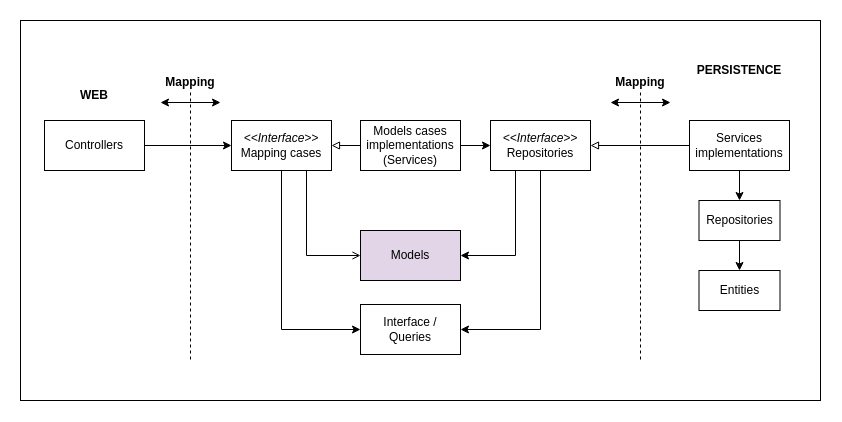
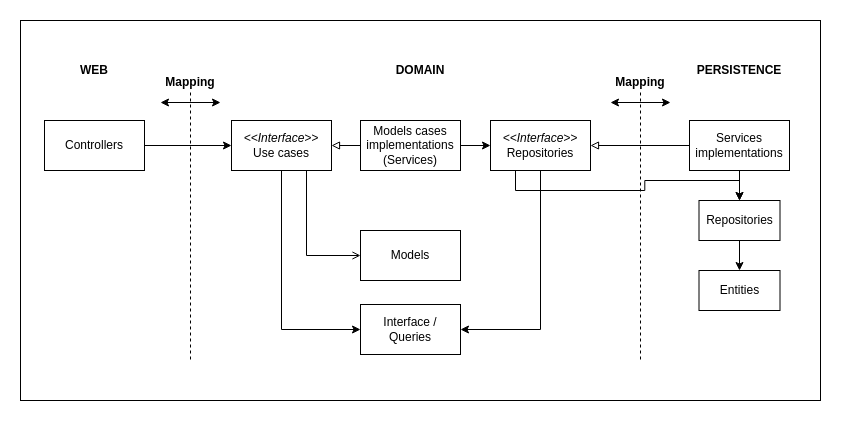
  <mxCell id="0" />
  <mxCell id="1" parent="0" />
  <mxCell id="2" value="" style="rounded=0;whiteSpace=wrap;html=1;" parent="1" vertex="1"><mxGeometry x="20" y="20" width="800" height="380" as="geometry" /></mxCell>
- <mxCell id="3" value="WEB" style="text;html=1;strokeColor=none;fillColor=none;align=center;verticalAlign=middle;whiteSpace=wrap;rounded=0;fontStyle=1" parent="1" vertex="1"><mxGeometry x="74" y="85" width="40" height="20" as="geometry" /></mxCell>
+ <mxCell id="3" value="WEB" style="text;html=1;strokeColor=none;fillColor=none;align=center;verticalAlign=middle;whiteSpace=wrap;rounded=0;fontStyle=1" parent="1" vertex="1"><mxGeometry x="74" y="60" width="40" height="20" as="geometry" /></mxCell>
+ <mxCell id="4" value="DOMAIN" style="text;html=1;strokeColor=none;fillColor=none;align=center;verticalAlign=middle;whiteSpace=wrap;rounded=0;fontStyle=1" parent="1" vertex="1"><mxGeometry x="400" y="60" width="40" height="20" as="geometry" /></mxCell>
  <mxCell id="5" value="PERSISTENCE" style="text;html=1;strokeColor=none;fillColor=none;align=center;verticalAlign=middle;whiteSpace=wrap;rounded=0;fontStyle=1" parent="1" vertex="1"><mxGeometry x="719" y="60" width="40" height="20" as="geometry" /></mxCell>
  <mxCell id="6" value="" style="endArrow=none;dashed=1;html=1;" parent="1" edge="1"><mxGeometry width="50" height="50" relative="1" as="geometry"><mxPoint x="190" y="92" as="sourcePoint" /><mxPoint x="190" y="362" as="targetPoint" /></mxGeometry></mxCell>
  <mxCell id="7" value="" style="endArrow=none;dashed=1;html=1;" parent="1" edge="1"><mxGeometry width="50" height="50" relative="1" as="geometry"><mxPoint x="640" y="92" as="sourcePoint" /><mxPoint x="640" y="362" as="targetPoint" /></mxGeometry></mxCell>
  <mxCell id="8" style="edgeStyle=orthogonalEdgeStyle;rounded=0;orthogonalLoop=1;jettySize=auto;html=1;exitX=1;exitY=0.5;exitDx=0;exitDy=0;entryX=0;entryY=0.5;entryDx=0;entryDy=0;" parent="1" source="9" target="12" edge="1"><mxGeometry relative="1" as="geometry"><mxPoint x="303" y="150" as="targetPoint" /></mxGeometry></mxCell>
  <mxCell id="9" value="Controllers" style="rounded=0;whiteSpace=wrap;html=1;" parent="1" vertex="1"><mxGeometry x="44" y="120" width="100" height="50" as="geometry" /></mxCell>
  <mxCell id="10" style="edgeStyle=orthogonalEdgeStyle;rounded=0;orthogonalLoop=1;jettySize=auto;html=1;exitX=0.5;exitY=1;exitDx=0;exitDy=0;entryX=0;entryY=0.5;entryDx=0;entryDy=0;" parent="1" source="12" target="18" edge="1"><mxGeometry relative="1" as="geometry"><mxPoint x="293" y="240" as="targetPoint" /><Array as="points"><mxPoint x="281" y="329" /></Array></mxGeometry></mxCell>
  <mxCell id="11" style="edgeStyle=orthogonalEdgeStyle;rounded=0;orthogonalLoop=1;jettySize=auto;html=1;exitX=0.75;exitY=1;exitDx=0;exitDy=0;entryX=0;entryY=0.5;entryDx=0;entryDy=0;endArrow=open;endFill=1;" parent="1" source="12" target="27" edge="1"><mxGeometry relative="1" as="geometry" /></mxCell>
- <mxCell id="12" value="&lt;div&gt;&lt;i&gt;&amp;lt;&amp;lt;Interface&amp;gt;&amp;gt;&lt;/i&gt;&lt;br&gt;&lt;/div&gt;&lt;div&gt;Mapping cases&lt;/div&gt;" style="rounded=0;whiteSpace=wrap;html=1;" parent="1" vertex="1"><mxGeometry x="231" y="120" width="100" height="50" as="geometry" /></mxCell>
+ <mxCell id="12" value="&lt;div&gt;&lt;i&gt;&amp;lt;&amp;lt;Interface&amp;gt;&amp;gt;&lt;/i&gt;&lt;br&gt;&lt;/div&gt;&lt;div&gt;Use cases&lt;/div&gt;" style="rounded=0;whiteSpace=wrap;html=1;" parent="1" vertex="1"><mxGeometry x="231" y="120" width="100" height="50" as="geometry" /></mxCell>
  <mxCell id="13" style="edgeStyle=orthogonalEdgeStyle;rounded=0;orthogonalLoop=1;jettySize=auto;html=1;exitX=0;exitY=0.5;exitDx=0;exitDy=0;entryX=1;entryY=0.5;entryDx=0;entryDy=0;endArrow=block;endFill=0;" parent="1" source="15" target="12" edge="1"><mxGeometry relative="1" as="geometry" /></mxCell>
  <mxCell id="14" style="edgeStyle=orthogonalEdgeStyle;rounded=0;orthogonalLoop=1;jettySize=auto;html=1;exitX=1;exitY=0.5;exitDx=0;exitDy=0;entryX=0;entryY=0.5;entryDx=0;entryDy=0;endArrow=classic;endFill=1;" parent="1" source="15" target="22" edge="1"><mxGeometry relative="1" as="geometry" /></mxCell>
  <mxCell id="15" value="&lt;div&gt;Models cases implementations&lt;/div&gt;&lt;div&gt;(Services)&lt;br&gt;&lt;/div&gt;" style="rounded=0;whiteSpace=wrap;html=1;" parent="1" vertex="1"><mxGeometry x="360" y="120" width="100" height="50" as="geometry" /></mxCell>
  <mxCell id="16" style="edgeStyle=orthogonalEdgeStyle;rounded=0;orthogonalLoop=1;jettySize=auto;html=1;endArrow=classic;endFill=1;entryX=0.5;entryY=0;entryDx=0;entryDy=0;" parent="1" source="17" target="19" edge="1"><mxGeometry relative="1" as="geometry"><mxPoint x="749" y="264" as="targetPoint" /></mxGeometry></mxCell>
  <mxCell id="17" value="Repositories" style="rounded=0;whiteSpace=wrap;html=1;" parent="1" vertex="1"><mxGeometry x="698.5" y="200" width="81" height="40" as="geometry" /></mxCell>
  <mxCell id="18" value="Interface / Queries" style="rounded=0;whiteSpace=wrap;html=1;" parent="1" vertex="1"><mxGeometry x="360" y="304" width="100" height="50" as="geometry" /></mxCell>
  <mxCell id="19" value="Entities" style="rounded=0;whiteSpace=wrap;html=1;" parent="1" vertex="1"><mxGeometry x="698.5" y="270" width="81" height="40" as="geometry" /></mxCell>
- <mxCell id="20" style="edgeStyle=orthogonalEdgeStyle;rounded=0;orthogonalLoop=1;jettySize=auto;html=1;exitX=0.25;exitY=1;exitDx=0;exitDy=0;entryX=1;entryY=0.5;entryDx=0;entryDy=0;endArrow=classic;endFill=1;" parent="1" source="22" target="27" edge="1"><mxGeometry relative="1" as="geometry" /></mxCell>
+ <mxCell id="20" style="edgeStyle=orthogonalEdgeStyle;rounded=0;orthogonalLoop=1;jettySize=auto;html=1;exitX=0.25;exitY=1;exitDx=0;exitDy=0;endArrow=classic;endFill=1;" parent="1" source="22" target="17" edge="1"><mxGeometry relative="1" as="geometry" /></mxCell>
  <mxCell id="21" style="edgeStyle=orthogonalEdgeStyle;rounded=0;orthogonalLoop=1;jettySize=auto;html=1;exitX=0.5;exitY=1;exitDx=0;exitDy=0;entryX=1;entryY=0.5;entryDx=0;entryDy=0;endArrow=classic;endFill=1;" parent="1" source="22" target="18" edge="1"><mxGeometry relative="1" as="geometry" /></mxCell>
  <mxCell id="22" value="&lt;div&gt;&lt;i&gt;&amp;lt;&amp;lt;Interface&amp;gt;&amp;gt;&lt;/i&gt;&lt;br&gt;&lt;/div&gt;&lt;div&gt;Repositories&lt;/div&gt;" style="rounded=0;whiteSpace=wrap;html=1;" parent="1" vertex="1"><mxGeometry x="490" y="120" width="100" height="50" as="geometry" /></mxCell>
  <mxCell id="23" style="edgeStyle=orthogonalEdgeStyle;rounded=0;orthogonalLoop=1;jettySize=auto;html=1;exitX=0.5;exitY=1;exitDx=0;exitDy=0;entryX=0.5;entryY=0;entryDx=0;entryDy=0;endArrow=classic;endFill=1;" parent="1" source="25" target="17" edge="1"><mxGeometry relative="1" as="geometry" /></mxCell>
  <mxCell id="24" style="edgeStyle=orthogonalEdgeStyle;rounded=0;orthogonalLoop=1;jettySize=auto;html=1;exitX=0;exitY=0.5;exitDx=0;exitDy=0;entryX=1;entryY=0.5;entryDx=0;entryDy=0;endArrow=block;endFill=0;" parent="1" source="25" target="22" edge="1"><mxGeometry relative="1" as="geometry" /></mxCell>
  <mxCell id="25" value="Services implementations" style="rounded=0;whiteSpace=wrap;html=1;" parent="1" vertex="1"><mxGeometry x="689" y="120" width="100" height="50" as="geometry" /></mxCell>
  <mxCell id="26" value="" style="endArrow=classic;startArrow=classic;html=1;" parent="1" edge="1"><mxGeometry width="50" height="50" relative="1" as="geometry"><mxPoint x="610" y="102" as="sourcePoint" /><mxPoint x="670" y="102" as="targetPoint" /></mxGeometry></mxCell>
- <mxCell id="27" value="Models" style="rounded=0;whiteSpace=wrap;html=1;fillColor=#e1d5e7;" parent="1" vertex="1"><mxGeometry x="360" y="230" width="100" height="50" as="geometry" /></mxCell>
+ <mxCell id="27" value="Models" style="rounded=0;whiteSpace=wrap;html=1;" parent="1" vertex="1"><mxGeometry x="360" y="230" width="100" height="50" as="geometry" /></mxCell>
  <mxCell id="28" value="Mapping" style="text;html=1;strokeColor=none;fillColor=none;align=center;verticalAlign=middle;whiteSpace=wrap;rounded=0;fontStyle=1" parent="1" vertex="1"><mxGeometry x="620" y="72" width="40" height="20" as="geometry" /></mxCell>
  <mxCell id="29" value="" style="endArrow=classic;startArrow=classic;html=1;" parent="1" edge="1"><mxGeometry width="50" height="50" relative="1" as="geometry"><mxPoint x="160" y="102" as="sourcePoint" /><mxPoint x="220" y="102" as="targetPoint" /></mxGeometry></mxCell>
  <mxCell id="30" value="Mapping" style="text;html=1;strokeColor=none;fillColor=none;align=center;verticalAlign=middle;whiteSpace=wrap;rounded=0;fontStyle=1" parent="1" vertex="1"><mxGeometry x="170" y="72" width="40" height="20" as="geometry" /></mxCell>
